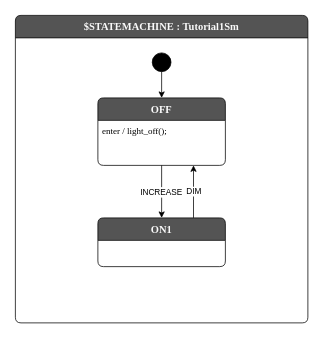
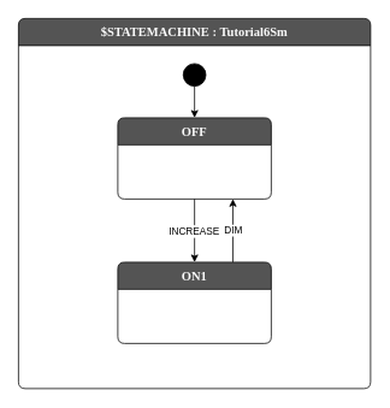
  <mxCell id="0" />
  <mxCell id="1" parent="0" />
- <mxCell id="2" value="$STATEMACHINE : Tutorial1Sm" style="shape=swimlane;rotatable=0;align=center;verticalAlign=top;fontFamily=Lucida Console;startSize=30;fontSize=14;fontStyle=1;fontColor=#FAFAFA;fillColor=#545454;swimlaneFillColor=default;rounded=1;arcSize=15;absoluteArcSize=1;" vertex="1" parent="1"><mxGeometry x="20" y="20" width="390" height="410" as="geometry" /></mxCell>
+ <mxCell id="2" value="$STATEMACHINE : Tutorial6Sm" style="shape=swimlane;rotatable=0;align=center;verticalAlign=top;fontFamily=Lucida Console;startSize=30;fontSize=14;fontStyle=1;fontColor=#FAFAFA;fillColor=#545454;swimlaneFillColor=default;rounded=1;arcSize=15;absoluteArcSize=1;" vertex="1" parent="1"><mxGeometry x="20" y="20" width="390" height="410" as="geometry" /></mxCell>
  <mxCell id="3" value=" " style="fontFamily=Lucida Console;align=left;verticalAlign=top;fillColor=none;gradientColor=none;strokeColor=none;rounded=0;spacingLeft=4;resizable=0;movable=0;deletable=0;rotatable=0;autosize=1;" vertex="1" connectable="0" parent="2"><mxGeometry y="30" width="30" height="20" as="geometry" /></mxCell>
  <mxCell id="4" value="OFF" style="shape=swimlane;rotatable=0;align=center;verticalAlign=top;fontFamily=Lucida Console;startSize=30;fontSize=14;fontStyle=1;fontColor=#FAFAFA;fillColor=#545454;swimlaneFillColor=default;rounded=1;arcSize=15;absoluteArcSize=1;" vertex="1" parent="2"><mxGeometry x="110" y="110" width="170" height="90" as="geometry" /></mxCell>
- <mxCell id="5" value="enter / light_off();" style="fontFamily=Lucida Console;align=left;verticalAlign=top;fillColor=none;gradientColor=none;strokeColor=none;rounded=0;spacingLeft=4;resizable=0;movable=0;deletable=0;rotatable=0;autosize=1;" vertex="1" connectable="0" parent="4"><mxGeometry y="30" width="170" height="30" as="geometry" /></mxCell>
  <mxCell id="6" edge="1" parent="2" source="8" target="4"><mxGeometry relative="1" as="geometry" /></mxCell>
  <mxCell id="7" value="INCREASE" edge="1" parent="2" source="4" target="10"><mxGeometry relative="1" as="geometry" /></mxCell>
  <mxCell id="8" value="$initial_state" style="shape=ellipse;aspect=fixed;fillColor=#000000;resizable=0;rotatable=0;noLabel=1;editable=0;" vertex="1" parent="2"><mxGeometry x="182.5" y="50" width="25" height="25" as="geometry" /></mxCell>
  <mxCell id="9" value="DIM" style="edgeStyle=none;html=1;exitX=0.75;exitY=0;exitDx=0;exitDy=0;entryX=0.75;entryY=1;entryDx=0;entryDy=0;" edge="1" parent="2" source="10" target="4"><mxGeometry relative="1" as="geometry" /></mxCell>
- <mxCell id="10" value="ON1" style="shape=swimlane;rotatable=0;align=center;verticalAlign=top;fontFamily=Lucida Console;startSize=30;fontSize=14;fontStyle=1;fontColor=#FAFAFA;fillColor=#545454;swimlaneFillColor=default;rounded=1;arcSize=15;absoluteArcSize=1;" vertex="1" parent="2"><mxGeometry x="110" y="270" width="170" height="65" as="geometry" /></mxCell>
+ <mxCell id="10" value="ON1" style="shape=swimlane;rotatable=0;align=center;verticalAlign=top;fontFamily=Lucida Console;startSize=30;fontSize=14;fontStyle=1;fontColor=#FAFAFA;fillColor=#545454;swimlaneFillColor=default;rounded=1;arcSize=15;absoluteArcSize=1;" vertex="1" parent="2"><mxGeometry x="110" y="270" width="170" height="90" as="geometry" /></mxCell>
